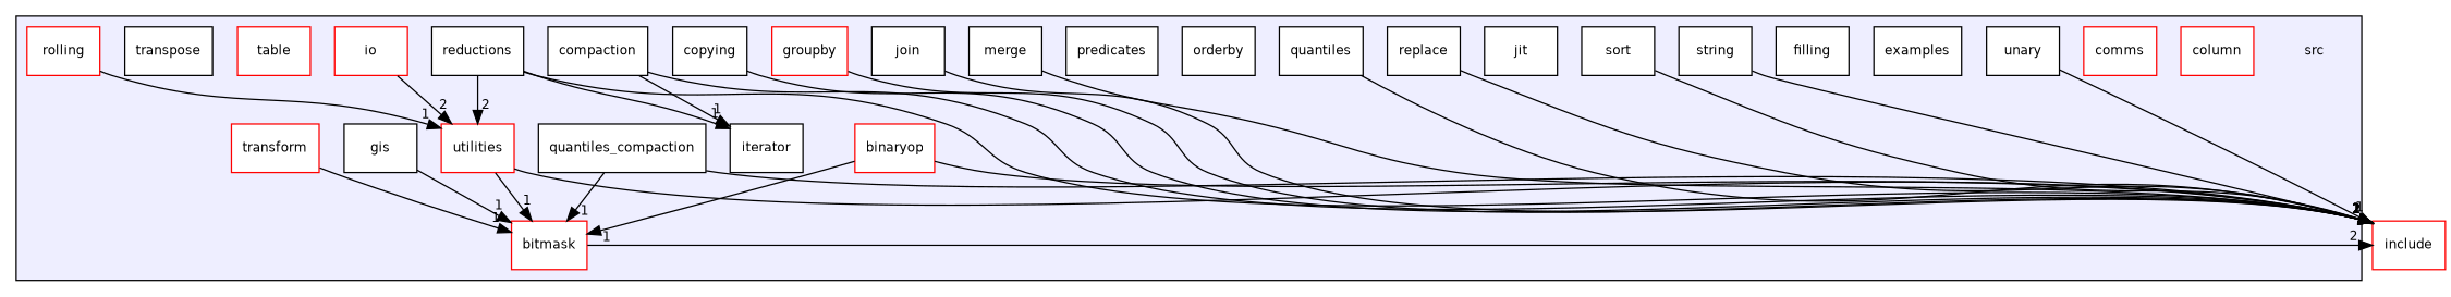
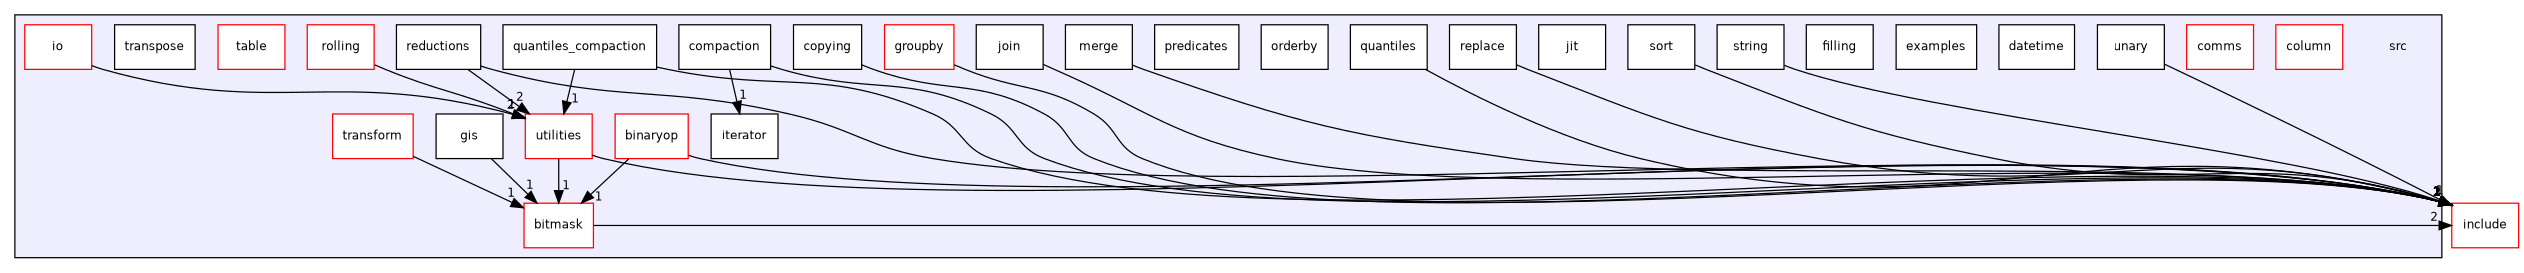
  digraph {
    compound=true
    node [fontname=Helvetica fontsize=10 shape=box color=black fillcolor=white style=filled]
    edge [headlabel=1 labeldistance=1.5 labelfontname=Helvetica labelfontsize=10]
    n1 [label=src shape=plaintext color="" fillcolor="" style=""]
    n2 [color=red label=binaryop]
    n3 [color=red label=bitmask]
    n4 [color=red label=column]
    n5 [color=red label=comms]
    n6 [label=copying]
+   n7 [label=datetime]
    n8 [label=examples]
    n9 [label=filling]
    n10 [label=gis]
    n11 [color=red label=groupby]
    n12 [color=red label=io]
    n13 [label=iterator]
    n14 [label=jit]
    n15 [label=join]
    n16 [label=merge]
    n17 [label=orderby]
    n18 [label=predicates]
    n19 [label=quantiles]
    n20 [label=reductions]
    n21 [label=replace]
    n22 [color=red label=rolling]
    n23 [label=compaction]
    n24 [label=sort]
    n25 [label=quantiles_compaction]
    n26 [label=string]
    n27 [color=red label=table]
    n28 [color=red label=transform]
    n29 [label=transpose]
    n30 [label=unary]
    n31 [color=red label=utilities]
    n32 [color=red label=include]
    subgraph cluster_1 {
      bgcolor="#eeeeff"
      pencolor=black
      n1
      n2
      n3
      n4
      n5
      n6
+     n7
      n8
      n9
      n10
      n11
      n12
      n13
      n14
      n15
      n16
      n17
      n18
      n19
      n20
      n21
      n22
      n23
      n24
      n25
      n26
      n27
      n28
      n29
      n30
      n31
    }
    n2 -> n3
    n2 -> n32 [headlabel=2]
    n3 -> n32 [headlabel=2]
    n6 -> n32 [headlabel=2]
    n10 -> n3
    n11 -> n32 [headlabel=2]
    n12 -> n31 [headlabel=2]
    n15 -> n32
    n16 -> n32
    n19 -> n32
-   n20 -> n13
    n20 -> n31 [headlabel=2]
    n20 -> n32
    n21 -> n32
    n22 -> n31
    n23 -> n13
    n23 -> n32
    n24 -> n32
-   n25 -> n3
+   n25 -> n31
    n25 -> n32 [headlabel=2]
    n26 -> n32
    n28 -> n3
    n30 -> n32
    n31 -> n3
    n31 -> n32 [headlabel=2]
  }
